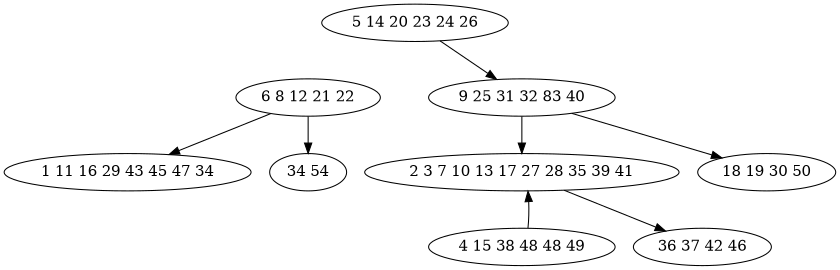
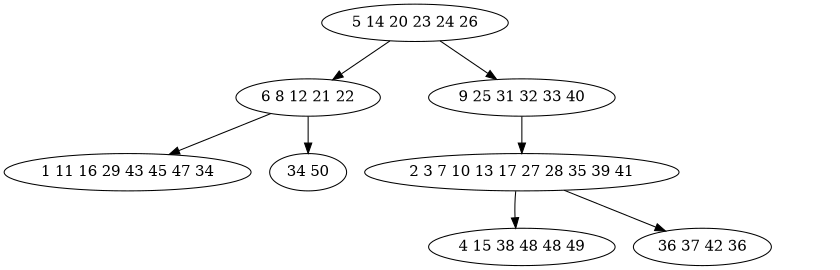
  digraph {
    n1 [label="5 14 20 23 24 26"]
    n2 [label="6 8 12 21 22"]
-   n3 [label="9 25 31 32 83 40"]
+   n3 [label="9 25 31 32 33 40"]
    n4 [label="1 11 16 29 43 45 47 34"]
-   n5 [label="34 54"]
+   n5 [label="34 50"]
    n6 [label="2 3 7 10 13 17 27 28 35 39 41"]
-   n7 [label="18 19 30 50"]
    n8 [label="4 15 38 48 48 49"]
-   n9 [label="36 37 42 46"]
+   n9 [label="36 37 42 36"]
+   n1 -> n2
    n1 -> n3
    n2 -> n4
    n2 -> n5
    n3 -> n6
-   n3 -> n7
-   n8 -> n6
+   n6 -> n8
    n6 -> n9
  }
